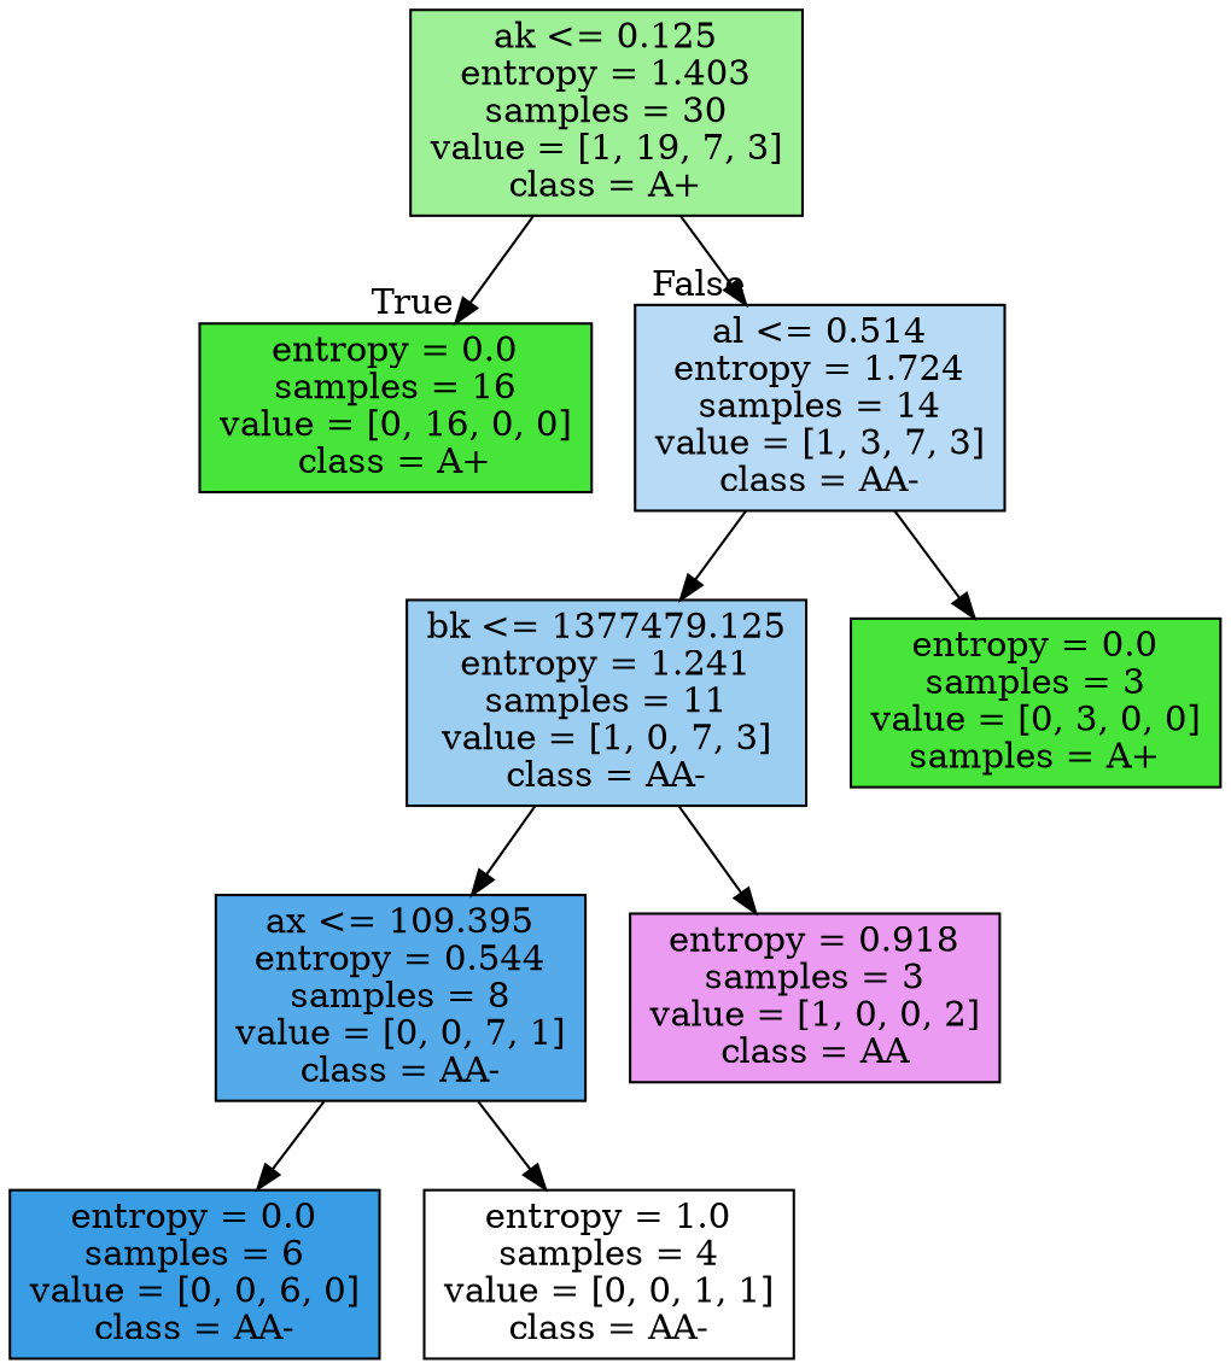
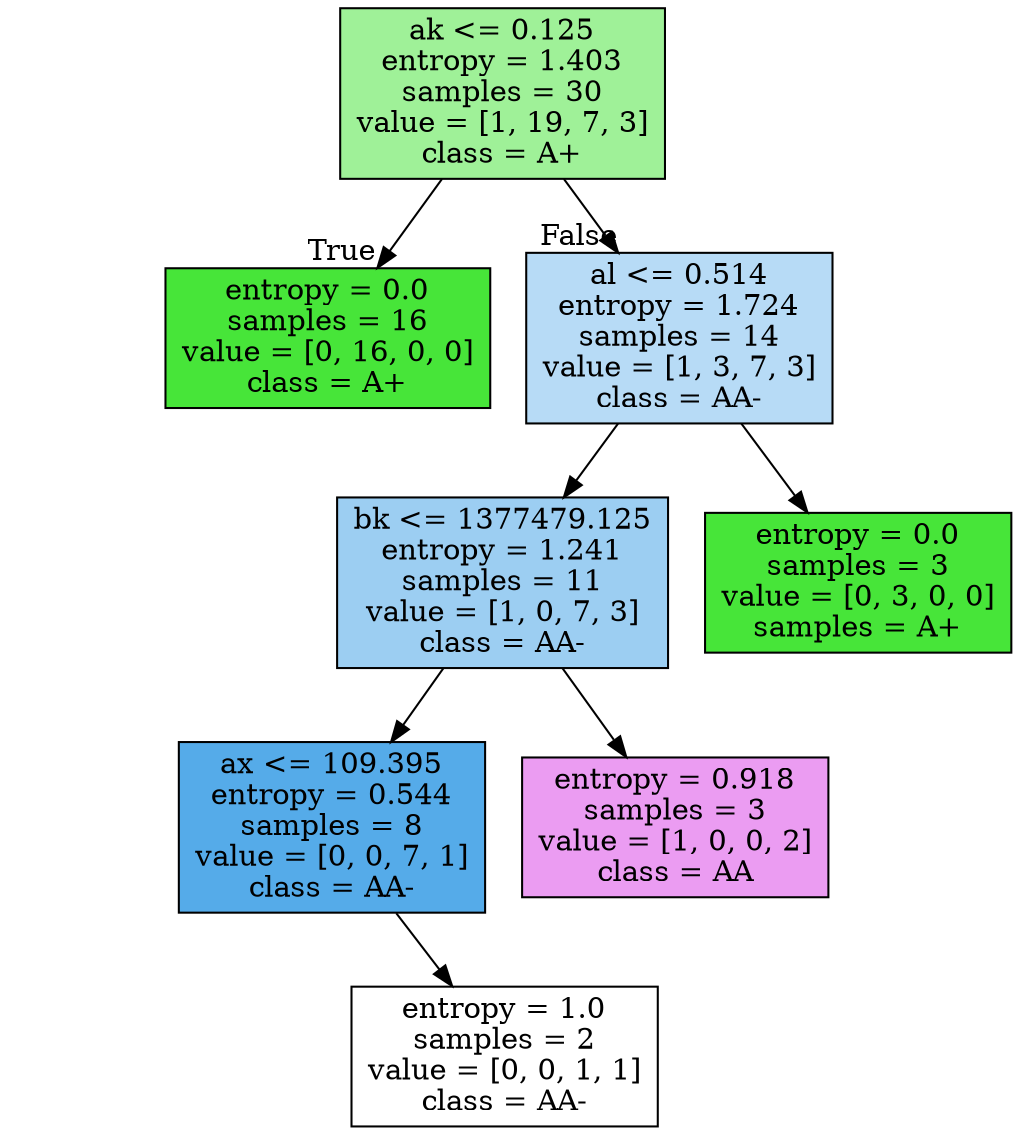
  digraph {
    node [color=black fillcolor="#47e539" shape=box style=filled]
    n1 [fillcolor="#9ff198" label="ak <= 0.125\nentropy = 1.403\nsamples = 30\nvalue = [1, 19, 7, 3]\nclass = A+"]
    n2 [label="entropy = 0.0\nsamples = 16\nvalue = [0, 16, 0, 0]\nclass = A+"]
    n3 [fillcolor="#b7dbf6" label="al <= 0.514\nentropy = 1.724\nsamples = 14\nvalue = [1, 3, 7, 3]\nclass = AA-"]
    n4 [fillcolor="#9ccef2" label="bk <= 1377479.125\nentropy = 1.241\nsamples = 11\nvalue = [1, 0, 7, 3]\nclass = AA-"]
    n5 [label="entropy = 0.0\nsamples = 3\nvalue = [0, 3, 0, 0]\nsamples = A+"]
    n6 [fillcolor="#55abe9" label="ax <= 109.395\nentropy = 0.544\nsamples = 8\nvalue = [0, 0, 7, 1]\nclass = AA-"]
    n7 [fillcolor="#eb9cf2" label="entropy = 0.918\nsamples = 3\nvalue = [1, 0, 0, 2]\nclass = AA"]
-   n8 [fillcolor="#399de5" label="entropy = 0.0\nsamples = 6\nvalue = [0, 0, 6, 0]\nclass = AA-"]
-   n9 [fillcolor="#ffffff" label="entropy = 1.0\nsamples = 4\nvalue = [0, 0, 1, 1]\nclass = AA-"]
+   n9 [fillcolor="#ffffff" label="entropy = 1.0\nsamples = 2\nvalue = [0, 0, 1, 1]\nclass = AA-"]
    n1 -> n2 [headlabel=True labelangle=45 labeldistance=2.5]
    n1 -> n3 [headlabel=False labelangle=-45 labeldistance=2.5]
    n3 -> n4
    n3 -> n5
    n4 -> n6
    n4 -> n7
-   n6 -> n8
    n6 -> n9
  }
